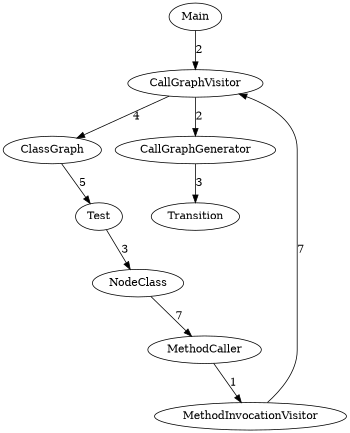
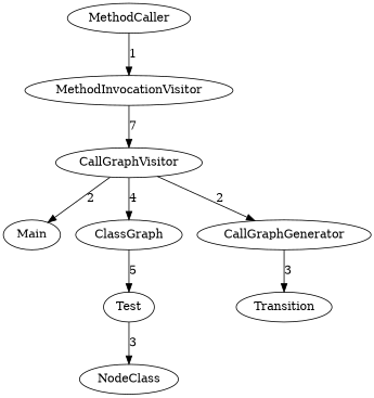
  digraph {
    Main
    CallGraphVisitor
    ClassGraph
    CallGraphGenerator
    NodeClass
    MethodCaller
    Test
    Transition
    MethodInvocationVisitor
-   Main -> CallGraphVisitor [label=2]
+   CallGraphVisitor -> Main [label=2]
    CallGraphVisitor -> ClassGraph [label=4]
    CallGraphVisitor -> CallGraphGenerator [label=2]
    ClassGraph -> Test [label=5]
    CallGraphGenerator -> Transition [label=3]
-   NodeClass -> MethodCaller [label=7]
    MethodCaller -> MethodInvocationVisitor [label=1]
    Test -> NodeClass [label=3]
    MethodInvocationVisitor -> CallGraphVisitor [label=7]
  }
